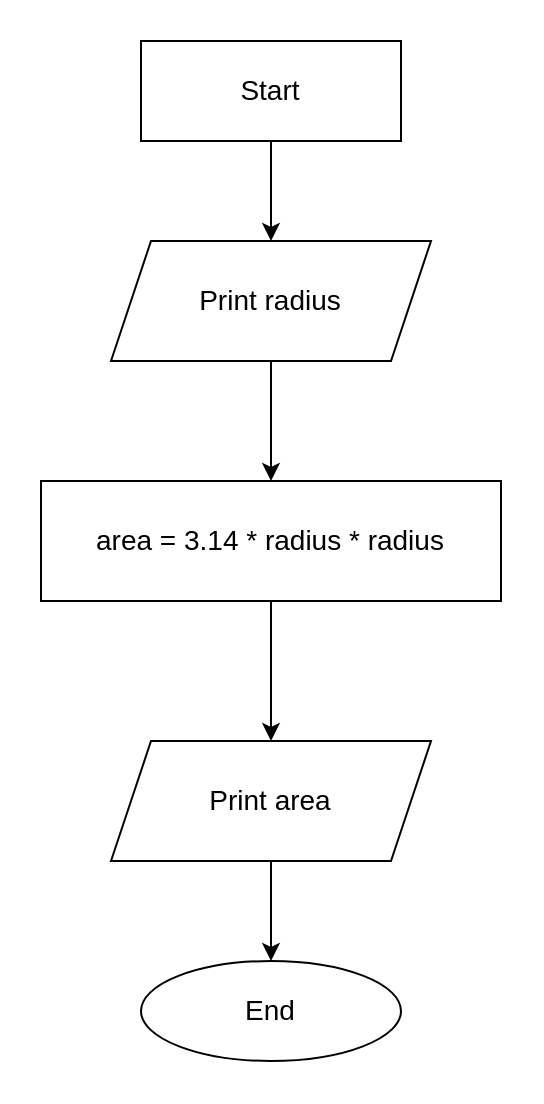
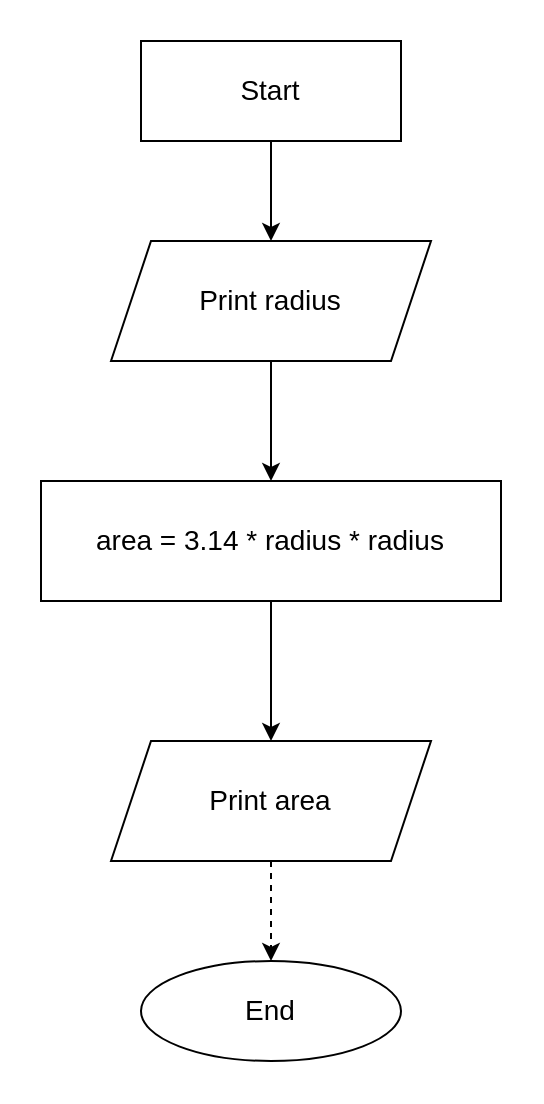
  <mxCell id="0" />
  <mxCell id="1" parent="0" />
  <mxCell id="2" style="edgeStyle=orthogonalEdgeStyle;rounded=0;orthogonalLoop=1;jettySize=auto;html=1;exitX=0.5;exitY=1;exitDx=0;exitDy=0;fontSize=14;" edge="1" parent="1" source="3" target="5"><mxGeometry relative="1" as="geometry" /></mxCell>
  <mxCell id="3" value="&lt;font style=&quot;font-size: 14px;&quot;&gt;Start&lt;/font&gt;" style="whiteSpace=wrap;html=1;rounded=0;" vertex="1" parent="1"><mxGeometry x="70" y="20" width="130" height="50" as="geometry" /></mxCell>
  <mxCell id="4" style="edgeStyle=orthogonalEdgeStyle;rounded=0;orthogonalLoop=1;jettySize=auto;html=1;exitX=0.5;exitY=1;exitDx=0;exitDy=0;entryX=0.5;entryY=0;entryDx=0;entryDy=0;fontSize=14;" edge="1" parent="1" source="5" target="7"><mxGeometry relative="1" as="geometry" /></mxCell>
  <mxCell id="5" value="Print radius" style="shape=parallelogram;perimeter=parallelogramPerimeter;whiteSpace=wrap;html=1;fixedSize=1;fontSize=14;" vertex="1" parent="1"><mxGeometry x="55" y="120" width="160" height="60" as="geometry" /></mxCell>
  <mxCell id="6" style="edgeStyle=orthogonalEdgeStyle;rounded=0;orthogonalLoop=1;jettySize=auto;html=1;exitX=0.5;exitY=1;exitDx=0;exitDy=0;fontSize=14;" edge="1" parent="1" source="7" target="9"><mxGeometry relative="1" as="geometry" /></mxCell>
  <mxCell id="7" value="area = 3.14 * radius * radius" style="rounded=0;whiteSpace=wrap;html=1;fontSize=14;" vertex="1" parent="1"><mxGeometry x="20" y="240" width="230" height="60" as="geometry" /></mxCell>
- <mxCell id="8" style="edgeStyle=orthogonalEdgeStyle;rounded=0;orthogonalLoop=1;jettySize=auto;html=1;exitX=0.5;exitY=1;exitDx=0;exitDy=0;fontSize=14;" edge="1" parent="1" source="9" target="10"><mxGeometry relative="1" as="geometry" /></mxCell>
+ <mxCell id="8" style="edgeStyle=orthogonalEdgeStyle;rounded=0;orthogonalLoop=1;jettySize=auto;html=1;exitX=0.5;exitY=1;exitDx=0;exitDy=0;fontSize=14;dashed=1;" edge="1" parent="1" source="9" target="10"><mxGeometry relative="1" as="geometry" /></mxCell>
  <mxCell id="9" value="Print area" style="shape=parallelogram;perimeter=parallelogramPerimeter;whiteSpace=wrap;html=1;fixedSize=1;fontSize=14;" vertex="1" parent="1"><mxGeometry x="55" y="370" width="160" height="60" as="geometry" /></mxCell>
  <mxCell id="10" value="&lt;font style=&quot;font-size: 14px;&quot;&gt;End&lt;/font&gt;" style="ellipse;whiteSpace=wrap;html=1;" vertex="1" parent="1"><mxGeometry x="70" y="480" width="130" height="50" as="geometry" /></mxCell>
